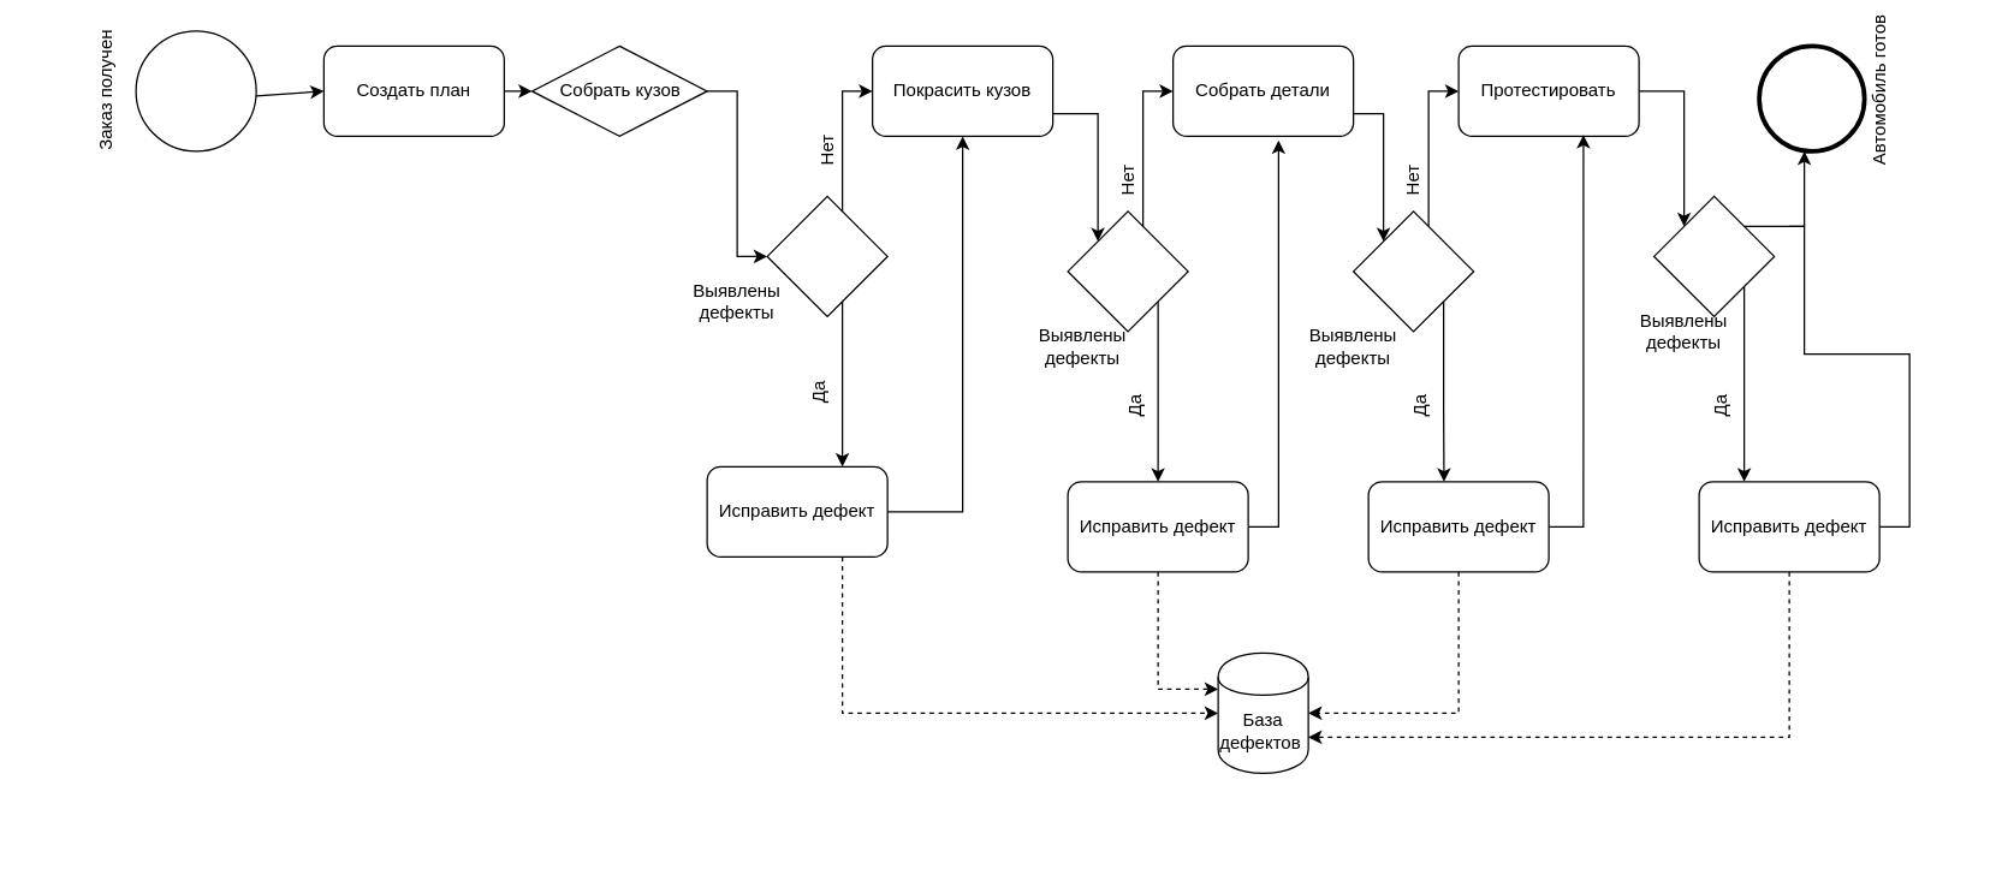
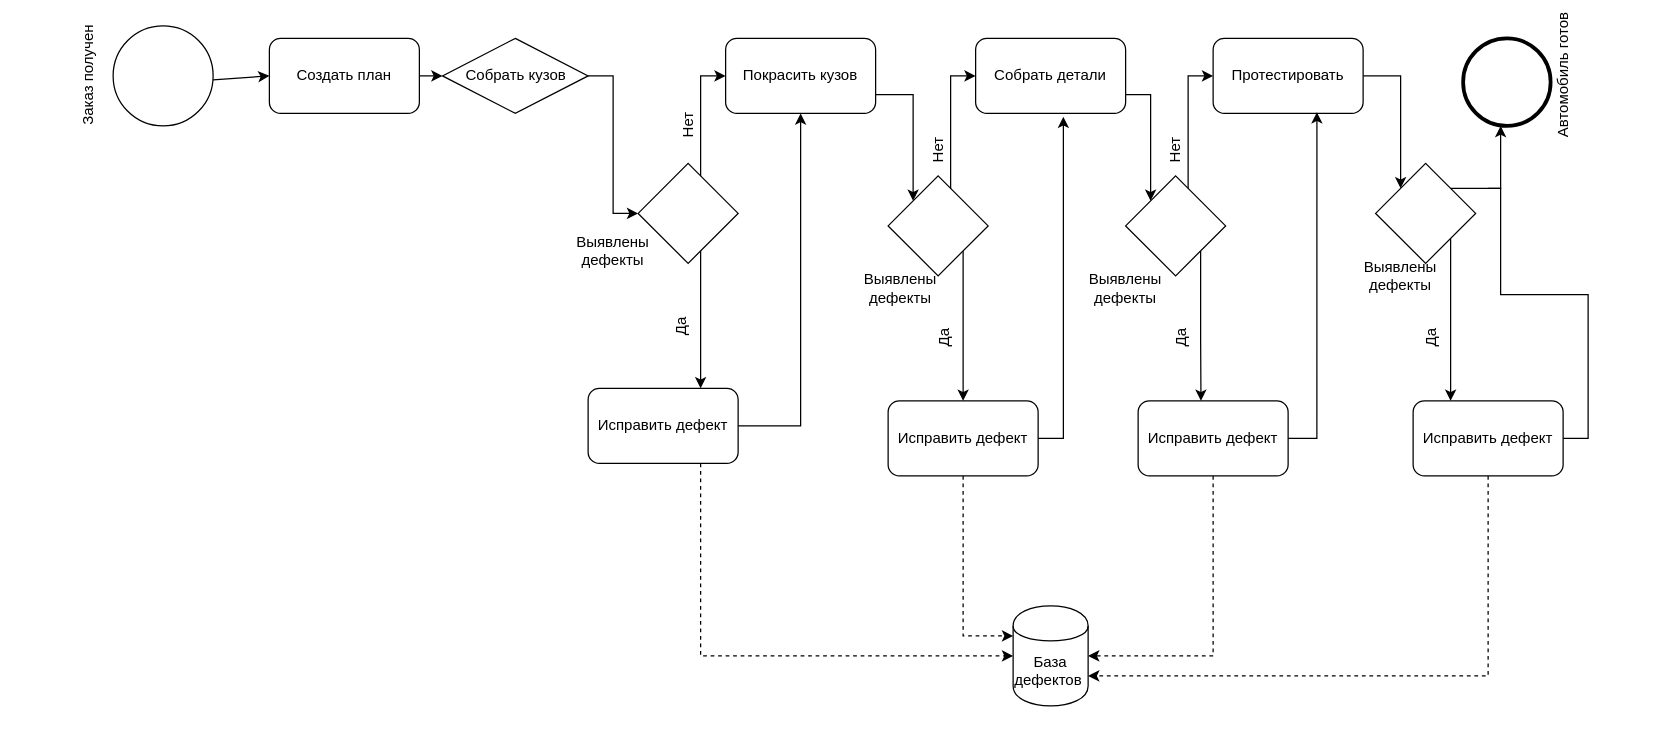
  <mxCell id="0" />
  <mxCell id="1" parent="0" />
  <mxCell id="2" value="" style="ellipse;whiteSpace=wrap;html=1;aspect=fixed;" parent="1" vertex="1"><mxGeometry x="90" y="20" width="80" height="80" as="geometry" /></mxCell>
  <mxCell id="3" value="Заказ получен&lt;br&gt;" style="text;html=1;align=center;verticalAlign=middle;resizable=0;points=[];autosize=1;rotation=270;" parent="1" vertex="1"><mxGeometry x="20" y="50" width="100" height="20" as="geometry" /></mxCell>
  <mxCell id="4" style="edgeStyle=orthogonalEdgeStyle;rounded=0;orthogonalLoop=1;jettySize=auto;html=1;exitX=1;exitY=0.5;exitDx=0;exitDy=0;entryX=0;entryY=0.5;entryDx=0;entryDy=0;" parent="1" source="5" target="8" edge="1"><mxGeometry relative="1" as="geometry" /></mxCell>
  <mxCell id="5" value="Создать план" style="rounded=1;whiteSpace=wrap;html=1;" parent="1" vertex="1"><mxGeometry x="215" y="30" width="120" height="60" as="geometry" /></mxCell>
  <mxCell id="6" value="" style="endArrow=classic;html=1;entryX=0;entryY=0.5;entryDx=0;entryDy=0;" parent="1" source="2" target="5" edge="1"><mxGeometry width="50" height="50" relative="1" as="geometry"><mxPoint x="260" y="120" as="sourcePoint" /><mxPoint x="330.711" y="70" as="targetPoint" /></mxGeometry></mxCell>
  <mxCell id="7" style="edgeStyle=orthogonalEdgeStyle;rounded=0;orthogonalLoop=1;jettySize=auto;html=1;exitX=1;exitY=0.5;exitDx=0;exitDy=0;entryX=0;entryY=0.5;entryDx=0;entryDy=0;" parent="1" source="8" target="11" edge="1"><mxGeometry relative="1" as="geometry" /></mxCell>
  <mxCell id="8" value="Собрать кузов" style="rhombus;whiteSpace=wrap;html=1;" parent="1" vertex="1"><mxGeometry x="353.5" y="30" width="116.5" height="60" as="geometry" /></mxCell>
  <mxCell id="9" style="edgeStyle=orthogonalEdgeStyle;rounded=0;orthogonalLoop=1;jettySize=auto;html=1;exitX=1;exitY=0;exitDx=0;exitDy=0;entryX=0;entryY=0.5;entryDx=0;entryDy=0;" parent="1" source="11" target="13" edge="1"><mxGeometry relative="1" as="geometry"><Array as="points"><mxPoint x="560" y="150" /><mxPoint x="560" y="60" /></Array></mxGeometry></mxCell>
  <mxCell id="10" style="edgeStyle=orthogonalEdgeStyle;rounded=0;orthogonalLoop=1;jettySize=auto;html=1;exitX=1;exitY=1;exitDx=0;exitDy=0;entryX=0.75;entryY=0;entryDx=0;entryDy=0;" parent="1" source="11" target="34" edge="1"><mxGeometry relative="1" as="geometry"><Array as="points"><mxPoint x="560" y="190" /></Array></mxGeometry></mxCell>
  <mxCell id="11" value="" style="rhombus;whiteSpace=wrap;html=1;" parent="1" vertex="1"><mxGeometry x="510" y="130" width="80" height="80" as="geometry" /></mxCell>
  <mxCell id="12" style="edgeStyle=orthogonalEdgeStyle;rounded=0;orthogonalLoop=1;jettySize=auto;html=1;exitX=1;exitY=0.75;exitDx=0;exitDy=0;entryX=0;entryY=0;entryDx=0;entryDy=0;" parent="1" source="13" target="16" edge="1"><mxGeometry relative="1" as="geometry" /></mxCell>
  <mxCell id="13" value="Покрасить кузов" style="rounded=1;whiteSpace=wrap;html=1;" parent="1" vertex="1"><mxGeometry x="580" y="30" width="120" height="60" as="geometry" /></mxCell>
  <mxCell id="14" style="edgeStyle=orthogonalEdgeStyle;rounded=0;orthogonalLoop=1;jettySize=auto;html=1;exitX=1;exitY=0;exitDx=0;exitDy=0;entryX=0;entryY=0.5;entryDx=0;entryDy=0;" parent="1" source="16" target="18" edge="1"><mxGeometry relative="1" as="geometry"><Array as="points"><mxPoint x="760" y="160" /><mxPoint x="760" y="60" /></Array></mxGeometry></mxCell>
  <mxCell id="15" style="edgeStyle=orthogonalEdgeStyle;rounded=0;orthogonalLoop=1;jettySize=auto;html=1;exitX=1;exitY=1;exitDx=0;exitDy=0;" parent="1" source="16" target="43" edge="1"><mxGeometry relative="1" as="geometry" /></mxCell>
  <mxCell id="16" value="" style="rhombus;whiteSpace=wrap;html=1;" parent="1" vertex="1"><mxGeometry x="710" y="140" width="80" height="80" as="geometry" /></mxCell>
  <mxCell id="17" style="edgeStyle=orthogonalEdgeStyle;rounded=0;orthogonalLoop=1;jettySize=auto;html=1;exitX=1;exitY=0.75;exitDx=0;exitDy=0;entryX=0;entryY=0;entryDx=0;entryDy=0;" parent="1" source="18" target="23" edge="1"><mxGeometry relative="1" as="geometry" /></mxCell>
  <mxCell id="18" value="Собрать детали" style="rounded=1;whiteSpace=wrap;html=1;" parent="1" vertex="1"><mxGeometry x="780" y="30" width="120" height="60" as="geometry" /></mxCell>
  <mxCell id="19" style="edgeStyle=orthogonalEdgeStyle;rounded=0;orthogonalLoop=1;jettySize=auto;html=1;exitX=1;exitY=0.5;exitDx=0;exitDy=0;entryX=0;entryY=0;entryDx=0;entryDy=0;" parent="1" source="20" target="26" edge="1"><mxGeometry relative="1" as="geometry" /></mxCell>
  <mxCell id="20" value="Протестировать" style="rounded=1;whiteSpace=wrap;html=1;" parent="1" vertex="1"><mxGeometry x="970" y="30" width="120" height="60" as="geometry" /></mxCell>
  <mxCell id="21" style="edgeStyle=orthogonalEdgeStyle;rounded=0;orthogonalLoop=1;jettySize=auto;html=1;exitX=1;exitY=0;exitDx=0;exitDy=0;entryX=0;entryY=0.5;entryDx=0;entryDy=0;" parent="1" source="23" target="20" edge="1"><mxGeometry relative="1" as="geometry"><Array as="points"><mxPoint x="950" y="160" /><mxPoint x="950" y="60" /></Array></mxGeometry></mxCell>
  <mxCell id="22" style="edgeStyle=orthogonalEdgeStyle;rounded=0;orthogonalLoop=1;jettySize=auto;html=1;exitX=1;exitY=1;exitDx=0;exitDy=0;entryX=0.419;entryY=0;entryDx=0;entryDy=0;entryPerimeter=0;" parent="1" source="23" target="40" edge="1"><mxGeometry relative="1" as="geometry" /></mxCell>
  <mxCell id="23" value="" style="rhombus;whiteSpace=wrap;html=1;" parent="1" vertex="1"><mxGeometry x="900" y="140" width="80" height="80" as="geometry" /></mxCell>
  <mxCell id="24" style="edgeStyle=orthogonalEdgeStyle;rounded=0;orthogonalLoop=1;jettySize=auto;html=1;exitX=1;exitY=0;exitDx=0;exitDy=0;entryX=0.5;entryY=1;entryDx=0;entryDy=0;" parent="1" source="26" edge="1"><mxGeometry relative="1" as="geometry"><mxPoint x="1200" y="100" as="targetPoint" /><Array as="points"><mxPoint x="1200" y="150" /></Array></mxGeometry></mxCell>
  <mxCell id="25" style="edgeStyle=orthogonalEdgeStyle;rounded=0;orthogonalLoop=1;jettySize=auto;html=1;exitX=1;exitY=1;exitDx=0;exitDy=0;entryX=0.25;entryY=0;entryDx=0;entryDy=0;" parent="1" source="26" target="37" edge="1"><mxGeometry relative="1" as="geometry" /></mxCell>
  <mxCell id="26" value="" style="rhombus;whiteSpace=wrap;html=1;" parent="1" vertex="1"><mxGeometry x="1100" y="130" width="80" height="80" as="geometry" /></mxCell>
  <mxCell id="27" value="Автомобиль готов" style="text;html=1;align=center;verticalAlign=middle;resizable=0;points=[];autosize=1;rotation=270;" parent="1" vertex="1"><mxGeometry x="1190" y="50" width="120" height="20" as="geometry" /></mxCell>
  <mxCell id="28" value="Нет" style="text;html=1;align=center;verticalAlign=middle;resizable=0;points=[];autosize=1;rotation=270;" parent="1" vertex="1"><mxGeometry x="530" y="90" width="40" height="20" as="geometry" /></mxCell>
  <mxCell id="29" value="Нет" style="text;html=1;align=center;verticalAlign=middle;resizable=0;points=[];autosize=1;rotation=270;" parent="1" vertex="1"><mxGeometry x="730" y="110" width="40" height="20" as="geometry" /></mxCell>
  <mxCell id="30" value="Нет" style="text;html=1;align=center;verticalAlign=middle;resizable=0;points=[];autosize=1;rotation=270;" parent="1" vertex="1"><mxGeometry x="920" y="110" width="40" height="20" as="geometry" /></mxCell>
- <mxCell id="31" value="База дефектов&amp;nbsp;" style="shape=cylinder;whiteSpace=wrap;html=1;boundedLbl=1;backgroundOutline=1;" parent="1" vertex="1"><mxGeometry x="810" y="434" width="60" height="80" as="geometry" /></mxCell>
+ <mxCell id="31" value="База дефектов&amp;nbsp;" style="shape=cylinder;whiteSpace=wrap;html=1;boundedLbl=1;backgroundOutline=1;" parent="1" vertex="1"><mxGeometry x="810" y="484" width="60" height="80" as="geometry" /></mxCell>
  <mxCell id="32" style="edgeStyle=orthogonalEdgeStyle;rounded=0;orthogonalLoop=1;jettySize=auto;html=1;exitX=0.75;exitY=1;exitDx=0;exitDy=0;entryX=0;entryY=0.5;entryDx=0;entryDy=0;dashed=1;" parent="1" source="34" target="31" edge="1"><mxGeometry relative="1" as="geometry" /></mxCell>
  <mxCell id="33" style="edgeStyle=orthogonalEdgeStyle;rounded=0;orthogonalLoop=1;jettySize=auto;html=1;exitX=1;exitY=0.5;exitDx=0;exitDy=0;entryX=0.5;entryY=1;entryDx=0;entryDy=0;endArrow=classic;endFill=1;" edge="1" parent="1" source="34" target="13"><mxGeometry relative="1" as="geometry" /></mxCell>
  <mxCell id="34" value="Исправить дефект" style="rounded=1;whiteSpace=wrap;html=1;" parent="1" vertex="1"><mxGeometry x="470" y="310" width="120" height="60" as="geometry" /></mxCell>
  <mxCell id="35" style="edgeStyle=orthogonalEdgeStyle;rounded=0;orthogonalLoop=1;jettySize=auto;html=1;exitX=0.5;exitY=1;exitDx=0;exitDy=0;entryX=1;entryY=0.7;entryDx=0;entryDy=0;dashed=1;" parent="1" source="37" target="31" edge="1"><mxGeometry relative="1" as="geometry" /></mxCell>
  <mxCell id="36" style="edgeStyle=orthogonalEdgeStyle;rounded=0;orthogonalLoop=1;jettySize=auto;html=1;exitX=1;exitY=0.5;exitDx=0;exitDy=0;endArrow=none;endFill=0;" edge="1" parent="1" source="37"><mxGeometry relative="1" as="geometry"><mxPoint x="1190" y="150" as="targetPoint" /><Array as="points"><mxPoint x="1270" y="350" /><mxPoint x="1270" y="235" /><mxPoint x="1200" y="235" /><mxPoint x="1200" y="150" /></Array></mxGeometry></mxCell>
  <mxCell id="37" value="Исправить дефект" style="rounded=1;whiteSpace=wrap;html=1;" parent="1" vertex="1"><mxGeometry x="1130" y="320" width="120" height="60" as="geometry" /></mxCell>
  <mxCell id="38" style="edgeStyle=orthogonalEdgeStyle;rounded=0;orthogonalLoop=1;jettySize=auto;html=1;exitX=0.5;exitY=1;exitDx=0;exitDy=0;entryX=1;entryY=0.5;entryDx=0;entryDy=0;dashed=1;" parent="1" source="40" target="31" edge="1"><mxGeometry relative="1" as="geometry" /></mxCell>
  <mxCell id="39" style="edgeStyle=orthogonalEdgeStyle;rounded=0;orthogonalLoop=1;jettySize=auto;html=1;exitX=1;exitY=0.5;exitDx=0;exitDy=0;entryX=0.692;entryY=0.986;entryDx=0;entryDy=0;entryPerimeter=0;endArrow=classic;endFill=1;" edge="1" parent="1" source="40" target="20"><mxGeometry relative="1" as="geometry" /></mxCell>
  <mxCell id="40" value="Исправить дефект" style="rounded=1;whiteSpace=wrap;html=1;" parent="1" vertex="1"><mxGeometry x="910" y="320" width="120" height="60" as="geometry" /></mxCell>
  <mxCell id="41" style="edgeStyle=orthogonalEdgeStyle;rounded=0;orthogonalLoop=1;jettySize=auto;html=1;exitX=0.5;exitY=1;exitDx=0;exitDy=0;entryX=0;entryY=0.3;entryDx=0;entryDy=0;dashed=1;" parent="1" source="43" target="31" edge="1"><mxGeometry relative="1" as="geometry" /></mxCell>
  <mxCell id="42" style="edgeStyle=orthogonalEdgeStyle;rounded=0;orthogonalLoop=1;jettySize=auto;html=1;exitX=1;exitY=0.5;exitDx=0;exitDy=0;entryX=0.585;entryY=1.046;entryDx=0;entryDy=0;entryPerimeter=0;endArrow=classic;endFill=1;" edge="1" parent="1" source="43" target="18"><mxGeometry relative="1" as="geometry" /></mxCell>
  <mxCell id="43" value="Исправить дефект" style="rounded=1;whiteSpace=wrap;html=1;" parent="1" vertex="1"><mxGeometry x="710" y="320" width="120" height="60" as="geometry" /></mxCell>
  <mxCell id="44" value="Да" style="text;html=1;align=center;verticalAlign=middle;resizable=0;points=[];autosize=1;rotation=270;" parent="1" vertex="1"><mxGeometry x="530" y="251" width="30" height="20" as="geometry" /></mxCell>
  <mxCell id="45" value="Да" style="text;html=1;align=center;verticalAlign=middle;resizable=0;points=[];autosize=1;rotation=270;" parent="1" vertex="1"><mxGeometry x="740" y="260" width="30" height="20" as="geometry" /></mxCell>
  <mxCell id="46" value="Да" style="text;html=1;align=center;verticalAlign=middle;resizable=0;points=[];autosize=1;rotation=270;" parent="1" vertex="1"><mxGeometry x="930" y="260" width="30" height="20" as="geometry" /></mxCell>
  <mxCell id="47" value="Да" style="text;html=1;align=center;verticalAlign=middle;resizable=0;points=[];autosize=1;rotation=270;" parent="1" vertex="1"><mxGeometry x="1130" y="260" width="30" height="20" as="geometry" /></mxCell>
  <mxCell id="48" value="Выявлены дефекты" style="text;html=1;strokeColor=none;fillColor=none;align=center;verticalAlign=middle;whiteSpace=wrap;rounded=0;" vertex="1" parent="1"><mxGeometry x="1100" y="210" width="40" height="20" as="geometry" /></mxCell>
  <mxCell id="49" value="Выявлены дефекты" style="text;html=1;strokeColor=none;fillColor=none;align=center;verticalAlign=middle;whiteSpace=wrap;rounded=0;" vertex="1" parent="1"><mxGeometry x="880" y="220" width="40" height="20" as="geometry" /></mxCell>
  <mxCell id="50" value="Выявлены дефекты" style="text;html=1;strokeColor=none;fillColor=none;align=center;verticalAlign=middle;whiteSpace=wrap;rounded=0;" vertex="1" parent="1"><mxGeometry x="700" y="220" width="40" height="20" as="geometry" /></mxCell>
  <mxCell id="51" value="Выявлены дефекты" style="text;html=1;strokeColor=none;fillColor=none;align=center;verticalAlign=middle;whiteSpace=wrap;rounded=0;" vertex="1" parent="1"><mxGeometry x="470" y="190" width="40" height="20" as="geometry" /></mxCell>
  <mxCell id="52" value="" style="shape=mxgraph.bpmn.shape;html=1;verticalLabelPosition=bottom;labelBackgroundColor=#ffffff;verticalAlign=top;align=center;perimeter=ellipsePerimeter;outlineConnect=0;outline=end;symbol=general;" vertex="1" parent="1"><mxGeometry x="1170" y="30" width="70" height="70" as="geometry" /></mxCell>
